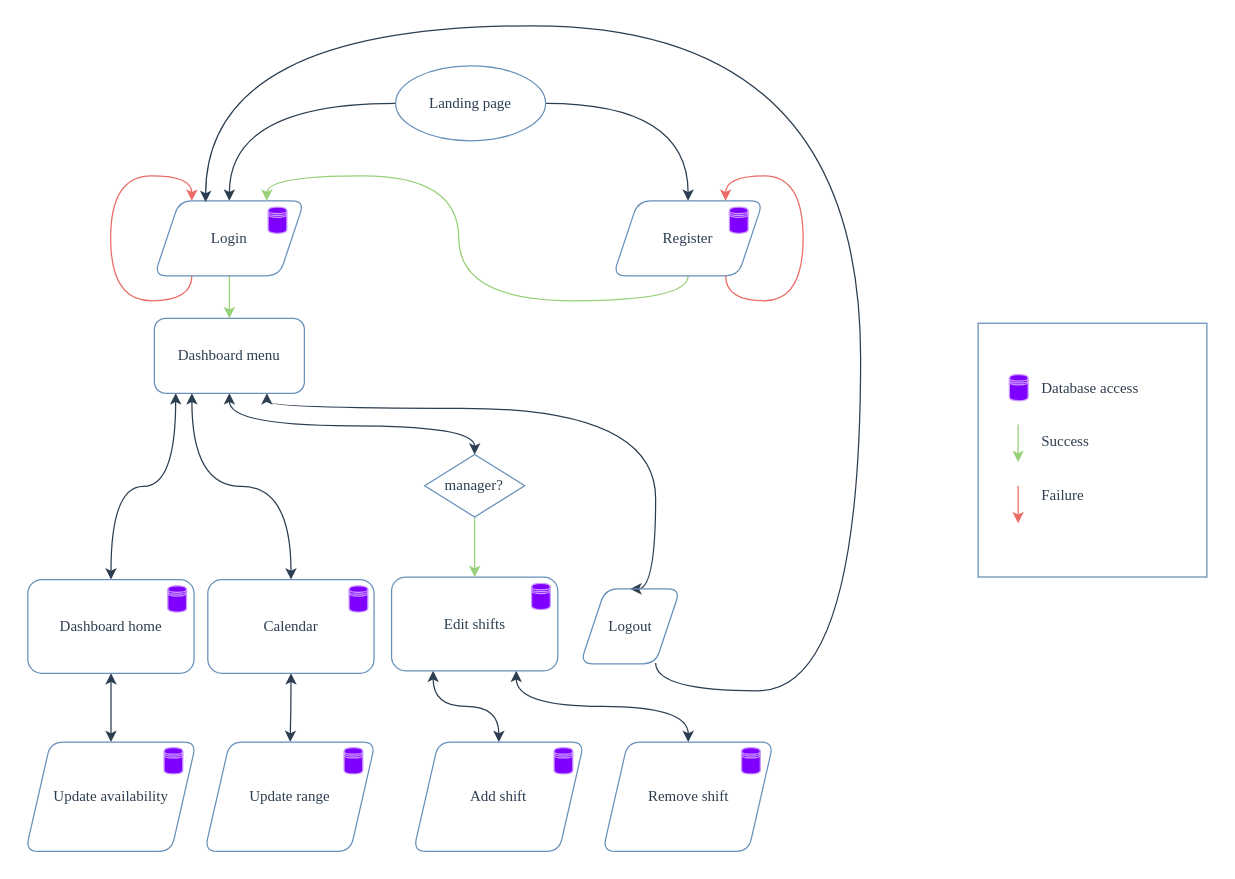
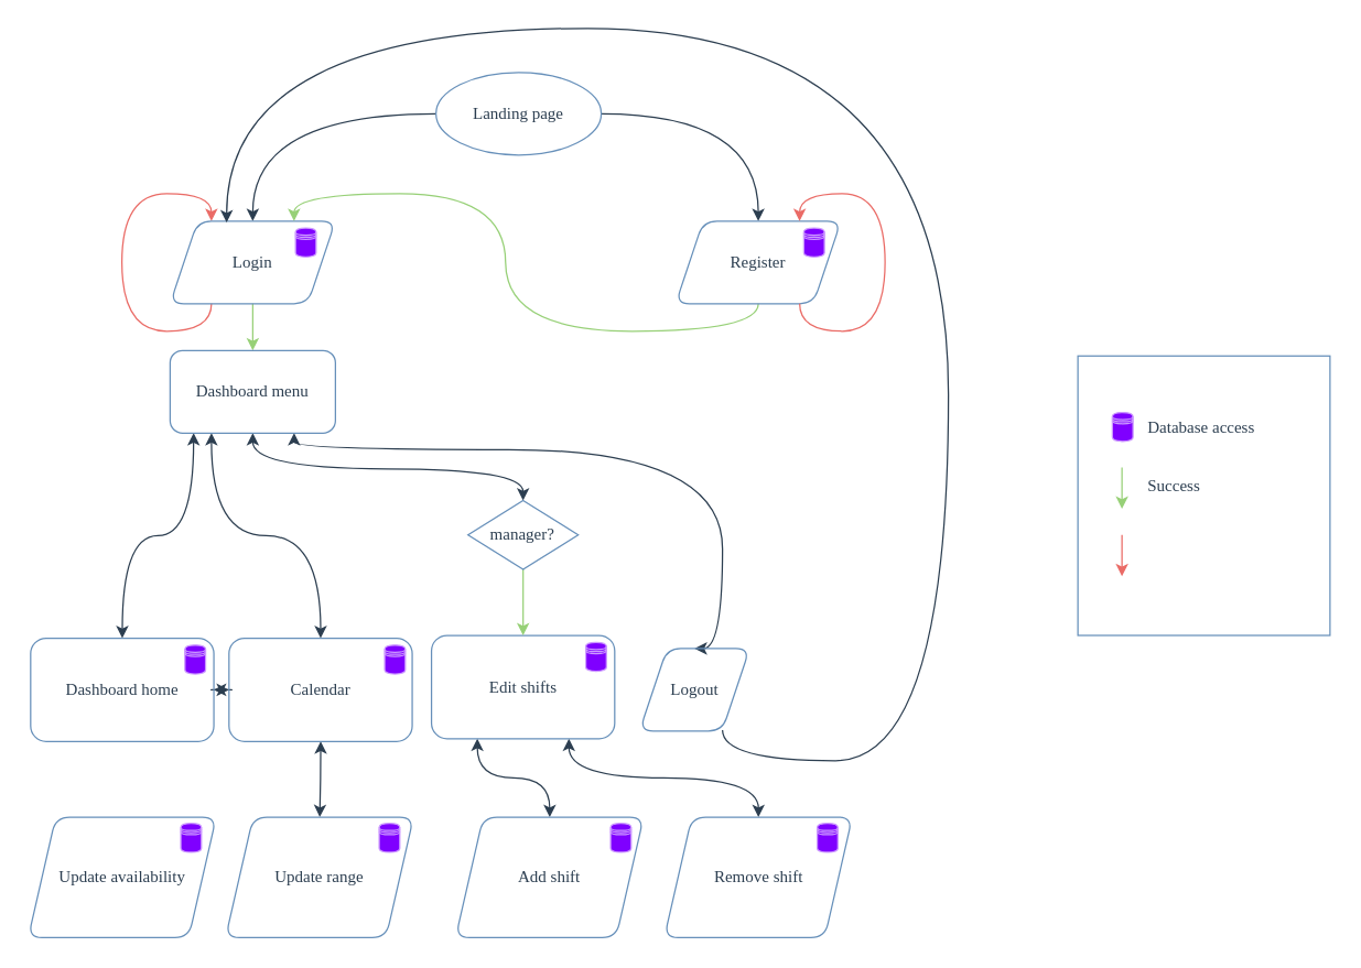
  <mxCell id="0" />
  <mxCell id="1" parent="0" />
  <mxCell id="2" value="" style="rounded=0;whiteSpace=wrap;html=1;strokeColor=#6790BA;fontFamily=Lucida Console;align=left;fillColor=none;fontColor=#2C3E50;" parent="1" vertex="1"><mxGeometry x="782" y="258" width="183" height="203" as="geometry" /></mxCell>
  <mxCell id="3" value="" style="edgeStyle=orthogonalEdgeStyle;rounded=0;orthogonalLoop=1;jettySize=auto;html=1;curved=1;fontFamily=Lucida Console;entryX=0.5;entryY=0;entryDx=0;entryDy=0;fontColor=#F5F5F5;strokeColor=#2C3E50;" parent="1" source="5" target="15" edge="1"><mxGeometry relative="1" as="geometry"><mxPoint x="183" y="160" as="targetPoint" /></mxGeometry></mxCell>
  <mxCell id="4" value="" style="edgeStyle=orthogonalEdgeStyle;rounded=0;orthogonalLoop=1;jettySize=auto;html=1;curved=1;fontFamily=Lucida Console;entryX=0.5;entryY=0;entryDx=0;entryDy=0;fontColor=#F5F5F5;strokeColor=#2C3E50;" parent="1" source="5" target="17" edge="1"><mxGeometry relative="1" as="geometry"><mxPoint x="551" y="160" as="targetPoint" /></mxGeometry></mxCell>
  <mxCell id="5" value="&lt;font&gt;&lt;font&gt;Landing page&lt;/font&gt;&lt;br&gt;&lt;/font&gt;" style="ellipse;whiteSpace=wrap;html=1;fontFamily=Lucida Console;strokeColor=#6790BA;fillColor=none;fontColor=#2C3E50;" parent="1" vertex="1"><mxGeometry x="316" y="52" width="120" height="60" as="geometry" /></mxCell>
  <mxCell id="6" value="" style="edgeStyle=orthogonalEdgeStyle;curved=1;rounded=0;orthogonalLoop=1;jettySize=auto;html=1;fontFamily=Lucida Console;strokeColor=#97D077;exitX=0.5;exitY=1;exitDx=0;exitDy=0;fontColor=#F5F5F5;" parent="1" source="15" target="11" edge="1"><mxGeometry relative="1" as="geometry"><mxPoint x="183" y="220" as="sourcePoint" /></mxGeometry></mxCell>
  <mxCell id="7" value="" style="edgeStyle=orthogonalEdgeStyle;curved=1;rounded=0;orthogonalLoop=1;jettySize=auto;html=1;fontFamily=Lucida Console;exitX=0.142;exitY=1;exitDx=0;exitDy=0;exitPerimeter=0;fontColor=#F5F5F5;startArrow=classic;startFill=1;strokeColor=#2C3E50;" parent="1" source="11" target="14" edge="1"><mxGeometry relative="1" as="geometry" /></mxCell>
  <mxCell id="8" style="edgeStyle=orthogonalEdgeStyle;curved=1;rounded=0;orthogonalLoop=1;jettySize=auto;html=1;exitX=0.25;exitY=1;exitDx=0;exitDy=0;fontFamily=Lucida Console;fontColor=#F5F5F5;startArrow=classic;startFill=1;strokeColor=#2C3E50;" parent="1" source="11" target="19" edge="1"><mxGeometry relative="1" as="geometry"><mxPoint x="440" y="435" as="targetPoint" /></mxGeometry></mxCell>
  <mxCell id="9" style="edgeStyle=orthogonalEdgeStyle;curved=1;rounded=0;orthogonalLoop=1;jettySize=auto;html=1;exitX=0.5;exitY=1;exitDx=0;exitDy=0;entryX=0.5;entryY=0;entryDx=0;entryDy=0;fontFamily=Lucida Console;fontColor=#F5F5F5;startArrow=classic;startFill=1;strokeColor=#2C3E50;" parent="1" source="11" target="24" edge="1"><mxGeometry relative="1" as="geometry"><Array as="points"><mxPoint x="183" y="340" /></Array></mxGeometry></mxCell>
  <mxCell id="10" style="edgeStyle=orthogonalEdgeStyle;curved=1;rounded=0;orthogonalLoop=1;jettySize=auto;html=1;exitX=0.75;exitY=1;exitDx=0;exitDy=0;fontFamily=Lucida Console;entryX=0.5;entryY=0;entryDx=0;entryDy=0;fontColor=#F5F5F5;startArrow=classic;startFill=1;strokeColor=#2C3E50;" parent="1" source="11" target="26" edge="1"><mxGeometry relative="1" as="geometry"><mxPoint x="591" y="402" as="targetPoint" /><Array as="points"><mxPoint x="213" y="326" /><mxPoint x="524" y="326" /></Array></mxGeometry></mxCell>
  <mxCell id="11" value="Dashboard menu" style="rounded=1;whiteSpace=wrap;html=1;fontFamily=Lucida Console;strokeColor=#6790BA;fillColor=none;fontColor=#2C3E50;" parent="1" vertex="1"><mxGeometry x="123" y="254" width="120" height="60" as="geometry" /></mxCell>
  <mxCell id="12" style="edgeStyle=orthogonalEdgeStyle;curved=1;rounded=0;orthogonalLoop=1;jettySize=auto;html=1;exitX=0.25;exitY=1;exitDx=0;exitDy=0;entryX=0.25;entryY=0;entryDx=0;entryDy=0;fontFamily=Lucida Console;strokeColor=#EA6B66;fontColor=#F5F5F5;" parent="1" source="15" target="15" edge="1"><mxGeometry relative="1" as="geometry"><mxPoint x="153" y="220" as="sourcePoint" /><mxPoint x="153" y="160" as="targetPoint" /><Array as="points"><mxPoint x="153" y="240" /><mxPoint x="88" y="240" /><mxPoint x="88" y="140" /><mxPoint x="153" y="140" /></Array></mxGeometry></mxCell>
- <mxCell id="13" value="" style="edgeStyle=orthogonalEdgeStyle;curved=1;rounded=0;orthogonalLoop=1;jettySize=auto;html=1;startArrow=classic;startFill=1;fontFamily=Lucida Console;fontColor=#F5F5F5;strokeColor=#2C3E50;" parent="1" source="14" target="39" edge="1"><mxGeometry relative="1" as="geometry" /></mxCell>
+ <mxCell id="13" value="" style="edgeStyle=orthogonalEdgeStyle;curved=1;rounded=0;orthogonalLoop=1;jettySize=auto;html=1;startArrow=classic;startFill=1;fontFamily=Lucida Console;fontColor=#F5F5F5;strokeColor=#2C3E50;" parent="1" source="14" target="19" edge="1"><mxGeometry relative="1" as="geometry" /></mxCell>
  <mxCell id="14" value="Dashboard home" style="rounded=1;whiteSpace=wrap;html=1;fontFamily=Lucida Console;strokeColor=#6790BA;fillColor=none;fontColor=#2C3E50;" parent="1" vertex="1"><mxGeometry x="21.75" y="463" width="133" height="75" as="geometry" /></mxCell>
  <mxCell id="15" value="Login" style="shape=parallelogram;perimeter=parallelogramPerimeter;whiteSpace=wrap;html=1;fixedSize=1;fontFamily=Lucida Console;strokeColor=#6790BA;rounded=1;fillColor=none;fontColor=#2C3E50;" parent="1" vertex="1"><mxGeometry x="123" y="160" width="120" height="60" as="geometry" /></mxCell>
  <mxCell id="16" style="edgeStyle=orthogonalEdgeStyle;curved=1;rounded=0;orthogonalLoop=1;jettySize=auto;html=1;exitX=0.5;exitY=1;exitDx=0;exitDy=0;entryX=0.75;entryY=0;entryDx=0;entryDy=0;fontFamily=Lucida Console;fontColor=#F5F5F5;strokeColor=#97D077;" parent="1" source="17" target="15" edge="1"><mxGeometry relative="1" as="geometry" /></mxCell>
  <mxCell id="17" value="Register" style="shape=parallelogram;perimeter=parallelogramPerimeter;whiteSpace=wrap;html=1;fixedSize=1;fontFamily=Lucida Console;strokeColor=#6790BA;rounded=1;fillColor=none;fontColor=#2C3E50;" parent="1" vertex="1"><mxGeometry x="490" y="160" width="120" height="60" as="geometry" /></mxCell>
  <mxCell id="18" value="" style="edgeStyle=orthogonalEdgeStyle;curved=1;rounded=0;orthogonalLoop=1;jettySize=auto;html=1;startArrow=classic;startFill=1;fontFamily=Lucida Console;fontColor=#F5F5F5;strokeColor=#2C3E50;" parent="1" source="19" target="45" edge="1"><mxGeometry relative="1" as="geometry" /></mxCell>
  <mxCell id="19" value="Calendar" style="rounded=1;whiteSpace=wrap;html=1;fontFamily=Lucida Console;strokeColor=#6790BA;fillColor=none;fontColor=#2C3E50;" parent="1" vertex="1"><mxGeometry x="165.75" y="463" width="133" height="75" as="geometry" /></mxCell>
  <mxCell id="20" value="" style="edgeStyle=orthogonalEdgeStyle;curved=1;rounded=0;orthogonalLoop=1;jettySize=auto;html=1;startArrow=classic;startFill=1;fontFamily=Lucida Console;fontColor=#F5F5F5;exitX=0.25;exitY=1;exitDx=0;exitDy=0;strokeColor=#2C3E50;" parent="1" source="22" target="41" edge="1"><mxGeometry relative="1" as="geometry" /></mxCell>
  <mxCell id="21" value="" style="edgeStyle=orthogonalEdgeStyle;curved=1;rounded=0;orthogonalLoop=1;jettySize=auto;html=1;startArrow=classic;startFill=1;fontFamily=Lucida Console;fontColor=#F5F5F5;exitX=0.75;exitY=1;exitDx=0;exitDy=0;strokeColor=#2C3E50;" parent="1" source="22" target="42" edge="1"><mxGeometry relative="1" as="geometry" /></mxCell>
  <mxCell id="22" value="Edit shifts" style="rounded=1;whiteSpace=wrap;html=1;fontFamily=Lucida Console;strokeColor=#6790BA;fillColor=none;fontColor=#2C3E50;" parent="1" vertex="1"><mxGeometry x="312.75" y="461" width="133" height="75" as="geometry" /></mxCell>
  <mxCell id="23" style="edgeStyle=orthogonalEdgeStyle;curved=1;rounded=0;orthogonalLoop=1;jettySize=auto;html=1;exitX=0.5;exitY=1;exitDx=0;exitDy=0;entryX=0.5;entryY=0;entryDx=0;entryDy=0;fontFamily=Lucida Console;strokeColor=#97D077;fontColor=#F5F5F5;" parent="1" source="24" target="22" edge="1"><mxGeometry relative="1" as="geometry" /></mxCell>
  <mxCell id="24" value="manager?" style="rhombus;whiteSpace=wrap;html=1;fontFamily=Lucida Console;strokeColor=#6790BA;fillColor=none;fontColor=#2C3E50;" parent="1" vertex="1"><mxGeometry x="339.25" y="363" width="80" height="50" as="geometry" /></mxCell>
  <mxCell id="25" style="edgeStyle=orthogonalEdgeStyle;curved=1;rounded=0;orthogonalLoop=1;jettySize=auto;html=1;fontFamily=Lucida Console;entryX=0.342;entryY=0.017;entryDx=0;entryDy=0;fontColor=#F5F5F5;entryPerimeter=0;strokeColor=#2C3E50;" parent="1" source="26" target="15" edge="1"><mxGeometry relative="1" as="geometry"><mxPoint x="592" y="363" as="targetPoint" /><Array as="points"><mxPoint x="524" y="552" /><mxPoint x="688" y="552" /><mxPoint x="688" y="20" /><mxPoint x="164" y="20" /></Array></mxGeometry></mxCell>
  <mxCell id="26" value="Logout" style="shape=parallelogram;perimeter=parallelogramPerimeter;whiteSpace=wrap;html=1;fixedSize=1;fontFamily=Lucida Console;strokeColor=#6790BA;rounded=1;fillColor=none;fontColor=#2C3E50;" parent="1" vertex="1"><mxGeometry x="463.75" y="470.5" width="80" height="60" as="geometry" /></mxCell>
  <mxCell id="27" style="edgeStyle=orthogonalEdgeStyle;curved=1;rounded=0;orthogonalLoop=1;jettySize=auto;html=1;exitX=0.75;exitY=1;exitDx=0;exitDy=0;entryX=0.75;entryY=0;entryDx=0;entryDy=0;fontFamily=Lucida Console;fontColor=#F5F5F5;strokeColor=#EA6B66;" parent="1" source="17" target="17" edge="1"><mxGeometry relative="1" as="geometry"><Array as="points"><mxPoint x="580" y="240" /><mxPoint x="642" y="240" /><mxPoint x="642" y="140" /><mxPoint x="580" y="140" /></Array></mxGeometry></mxCell>
  <mxCell id="28" value="" style="shape=datastore;whiteSpace=wrap;html=1;fontFamily=Lucida Console;fontColor=#F5F5F5;fillColor=#7F00FF;strokeColor=#CC99FF;" parent="1" vertex="1"><mxGeometry x="214" y="165" width="15" height="21" as="geometry" /></mxCell>
  <mxCell id="29" value="" style="shape=datastore;whiteSpace=wrap;html=1;fontFamily=Lucida Console;fontColor=#F5F5F5;fillColor=#7F00FF;strokeColor=#CC99FF;" parent="1" vertex="1"><mxGeometry x="583" y="165" width="15" height="21" as="geometry" /></mxCell>
  <mxCell id="30" value="" style="shape=datastore;whiteSpace=wrap;html=1;fontFamily=Lucida Console;fontColor=#F5F5F5;fillColor=#7F00FF;strokeColor=#CC99FF;" parent="1" vertex="1"><mxGeometry x="133.75" y="468" width="15" height="21" as="geometry" /></mxCell>
  <mxCell id="31" value="" style="shape=datastore;whiteSpace=wrap;html=1;fontFamily=Lucida Console;fontColor=#F5F5F5;fillColor=#7F00FF;strokeColor=#CC99FF;" parent="1" vertex="1"><mxGeometry x="278.75" y="468" width="15" height="21" as="geometry" /></mxCell>
  <mxCell id="32" value="" style="shape=datastore;whiteSpace=wrap;html=1;fontFamily=Lucida Console;fontColor=#F5F5F5;fillColor=#7F00FF;strokeColor=#CC99FF;" parent="1" vertex="1"><mxGeometry x="424.75" y="466" width="15" height="21" as="geometry" /></mxCell>
  <mxCell id="33" value="" style="shape=datastore;whiteSpace=wrap;html=1;fontFamily=Lucida Console;fillColor=#7F00FF;strokeColor=#CC99FF;fontColor=#2C3E50;" parent="1" vertex="1"><mxGeometry x="807" y="299" width="15" height="21" as="geometry" /></mxCell>
  <mxCell id="34" value="Database access" style="text;html=1;strokeColor=none;fillColor=none;align=left;verticalAlign=middle;whiteSpace=wrap;rounded=0;fontFamily=Lucida Console;fontColor=#2C3E50;" parent="1" vertex="1"><mxGeometry x="831" y="300" width="135" height="20" as="geometry" /></mxCell>
  <mxCell id="35" value="" style="endArrow=classic;html=1;strokeColor=#97D077;fontFamily=Lucida Console;fontColor=#2C3E50;" parent="1" edge="1"><mxGeometry width="50" height="50" relative="1" as="geometry"><mxPoint x="814" y="339" as="sourcePoint" /><mxPoint x="814" y="369" as="targetPoint" /></mxGeometry></mxCell>
  <mxCell id="36" value="&lt;div align=&quot;left&quot;&gt;Success&lt;/div&gt;" style="text;html=1;strokeColor=none;fillColor=none;align=left;verticalAlign=middle;whiteSpace=wrap;rounded=0;fontFamily=Lucida Console;fontColor=#2C3E50;" parent="1" vertex="1"><mxGeometry x="831" y="343" width="63" height="20" as="geometry" /></mxCell>
  <mxCell id="37" value="" style="endArrow=classic;html=1;fontFamily=Lucida Console;strokeColor=#EA6B66;fontColor=#2C3E50;" parent="1" edge="1"><mxGeometry width="50" height="50" relative="1" as="geometry"><mxPoint x="814" y="388" as="sourcePoint" /><mxPoint x="814" y="418" as="targetPoint" /></mxGeometry></mxCell>
- <mxCell id="38" value="Failure" style="text;html=1;strokeColor=none;fillColor=none;align=left;verticalAlign=middle;whiteSpace=wrap;rounded=0;fontFamily=Lucida Console;fontColor=#2C3E50;" parent="1" vertex="1"><mxGeometry x="831" y="386" width="63" height="20" as="geometry" /></mxCell>
  <mxCell id="39" value="Update availability" style="shape=parallelogram;perimeter=parallelogramPerimeter;whiteSpace=wrap;html=1;fixedSize=1;rounded=1;fontFamily=Lucida Console;strokeColor=#6790BA;fillColor=none;fontColor=#2C3E50;" parent="1" vertex="1"><mxGeometry x="20" y="593" width="136.5" height="87.5" as="geometry" /></mxCell>
  <mxCell id="40" value="" style="shape=datastore;whiteSpace=wrap;html=1;fontFamily=Lucida Console;fontColor=#F5F5F5;fillColor=#7F00FF;strokeColor=#CC99FF;" parent="1" vertex="1"><mxGeometry x="130.75" y="597.5" width="15" height="21" as="geometry" /></mxCell>
  <mxCell id="41" value="Add shift" style="shape=parallelogram;perimeter=parallelogramPerimeter;whiteSpace=wrap;html=1;fixedSize=1;rounded=1;fontFamily=Lucida Console;strokeColor=#6790BA;fillColor=none;fontColor=#2C3E50;" parent="1" vertex="1"><mxGeometry x="330.25" y="593" width="136.5" height="87.5" as="geometry" /></mxCell>
  <mxCell id="42" value="Remove shift" style="shape=parallelogram;perimeter=parallelogramPerimeter;whiteSpace=wrap;html=1;fixedSize=1;rounded=1;fontFamily=Lucida Console;strokeColor=#6790BA;fillColor=none;fontColor=#2C3E50;" parent="1" vertex="1"><mxGeometry x="481.75" y="593" width="136.5" height="87.5" as="geometry" /></mxCell>
  <mxCell id="43" value="" style="shape=datastore;whiteSpace=wrap;html=1;fontFamily=Lucida Console;fontColor=#F5F5F5;fillColor=#7F00FF;strokeColor=#CC99FF;" parent="1" vertex="1"><mxGeometry x="442.75" y="597.5" width="15" height="21" as="geometry" /></mxCell>
  <mxCell id="44" value="" style="shape=datastore;whiteSpace=wrap;html=1;fontFamily=Lucida Console;fontColor=#F5F5F5;fillColor=#7F00FF;strokeColor=#CC99FF;" parent="1" vertex="1"><mxGeometry x="592.75" y="597.5" width="15" height="21" as="geometry" /></mxCell>
  <mxCell id="45" value="Update range" style="shape=parallelogram;perimeter=parallelogramPerimeter;whiteSpace=wrap;html=1;fixedSize=1;rounded=1;fontFamily=Lucida Console;strokeColor=#6790BA;fillColor=none;fontColor=#2C3E50;" parent="1" vertex="1"><mxGeometry x="163.25" y="593" width="136.5" height="87.5" as="geometry" /></mxCell>
  <mxCell id="46" value="" style="shape=datastore;whiteSpace=wrap;html=1;fontFamily=Lucida Console;fontColor=#F5F5F5;fillColor=#7F00FF;strokeColor=#CC99FF;" parent="1" vertex="1"><mxGeometry x="274.75" y="597.5" width="15" height="21" as="geometry" /></mxCell>
